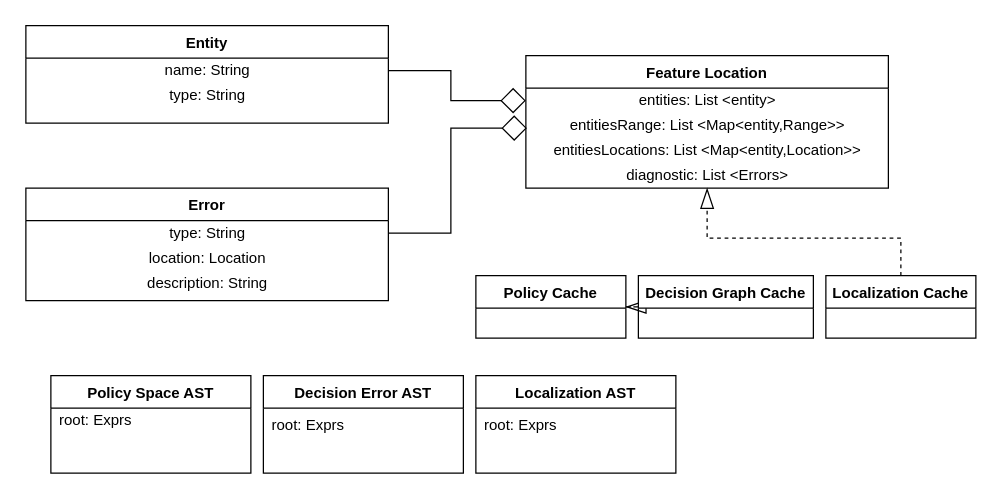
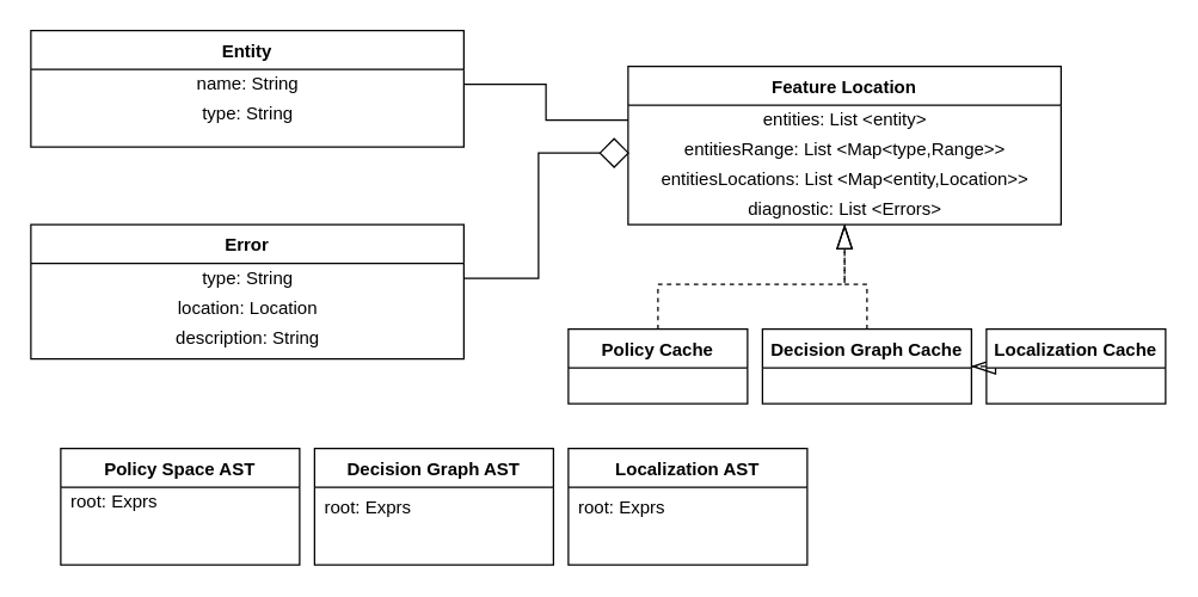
  <mxCell id="0" />
  <mxCell id="1" parent="0" />
- <mxCell id="2" value="Decision Error AST" style="swimlane;fontStyle=1;childLayout=stackLayout;horizontal=1;startSize=26;horizontalStack=0;resizeParent=1;resizeLast=0;collapsible=1;marginBottom=0;rounded=0;shadow=0;strokeWidth=1;" parent="1" vertex="1"><mxGeometry x="210" y="300" width="160" height="78" as="geometry"><mxRectangle x="20" y="80" width="160" height="26" as="alternateBounds" /></mxGeometry></mxCell>
+ <mxCell id="2" value="Decision Graph AST" style="swimlane;fontStyle=1;childLayout=stackLayout;horizontal=1;startSize=26;horizontalStack=0;resizeParent=1;resizeLast=0;collapsible=1;marginBottom=0;rounded=0;shadow=0;strokeWidth=1;" parent="1" vertex="1"><mxGeometry x="210" y="300" width="160" height="78" as="geometry"><mxRectangle x="20" y="80" width="160" height="26" as="alternateBounds" /></mxGeometry></mxCell>
  <mxCell id="3" value="root: Exprs" style="text;html=1;spacingLeft=5;" parent="2" vertex="1"><mxGeometry y="26" width="160" height="30" as="geometry" /></mxCell>
  <mxCell id="4" value="Policy Space AST" style="swimlane;fontStyle=1;childLayout=stackLayout;horizontal=1;startSize=26;horizontalStack=0;resizeParent=1;resizeLast=0;collapsible=1;marginBottom=0;rounded=0;shadow=0;strokeWidth=1;" parent="1" vertex="1"><mxGeometry x="40" y="300" width="160" height="78" as="geometry"><mxRectangle x="20" y="80" width="160" height="26" as="alternateBounds" /></mxGeometry></mxCell>
  <mxCell id="5" value="root: Exprs" style="text;html=1;align=left;verticalAlign=middle;resizable=0;points=[];autosize=1;fontSize=12;spacingLeft=5;" parent="4" vertex="1"><mxGeometry y="26" width="160" height="20" as="geometry" /></mxCell>
  <mxCell id="6" value="Feature Location" style="swimlane;fontStyle=1;childLayout=stackLayout;horizontal=1;startSize=26;horizontalStack=0;resizeParent=1;resizeLast=0;collapsible=1;marginBottom=0;rounded=0;shadow=0;strokeWidth=1;align=center;" parent="1" vertex="1"><mxGeometry x="420" y="44" width="290" height="106" as="geometry"><mxRectangle x="20" y="80" width="160" height="26" as="alternateBounds" /></mxGeometry></mxCell>
  <mxCell id="7" value="entities: List &amp;lt;entity&amp;gt;" style="text;html=1;align=center;verticalAlign=middle;resizable=0;points=[];autosize=1;fontSize=12;" parent="6" vertex="1"><mxGeometry y="26" width="290" height="20" as="geometry" /></mxCell>
- <mxCell id="8" value="entitiesRange: List &amp;lt;Map&amp;lt;entity,Range&amp;gt;&amp;gt;" style="text;html=1;align=center;verticalAlign=middle;resizable=0;points=[];autosize=1;fontSize=12;" parent="6" vertex="1"><mxGeometry y="46" width="290" height="20" as="geometry" /></mxCell>
+ <mxCell id="8" value="entitiesRange: List &amp;lt;Map&amp;lt;type,Range&amp;gt;&amp;gt;" style="text;html=1;align=center;verticalAlign=middle;resizable=0;points=[];autosize=1;fontSize=12;" parent="6" vertex="1"><mxGeometry y="46" width="290" height="20" as="geometry" /></mxCell>
  <mxCell id="9" value="entitiesLocations: List &amp;lt;Map&amp;lt;entity,Location&amp;gt;&amp;gt;" style="text;html=1;align=center;verticalAlign=middle;resizable=0;points=[];autosize=1;fontSize=12;" parent="6" vertex="1"><mxGeometry y="66" width="290" height="20" as="geometry" /></mxCell>
  <mxCell id="10" value="diagnostic: List &amp;lt;Errors&amp;gt;" style="text;html=1;align=center;verticalAlign=middle;resizable=0;points=[];autosize=1;fontSize=12;" parent="6" vertex="1"><mxGeometry y="86" width="290" height="20" as="geometry" /></mxCell>
  <mxCell id="11" value="Localization AST" style="swimlane;fontStyle=1;childLayout=stackLayout;horizontal=1;startSize=26;horizontalStack=0;resizeParent=1;resizeLast=0;collapsible=1;marginBottom=0;rounded=0;shadow=0;strokeWidth=1;" parent="1" vertex="1"><mxGeometry x="380" y="300" width="160" height="78" as="geometry"><mxRectangle x="20" y="80" width="160" height="26" as="alternateBounds" /></mxGeometry></mxCell>
  <mxCell id="12" value="root: Exprs" style="text;html=1;spacingLeft=5;" parent="11" vertex="1"><mxGeometry y="26" width="160" height="30" as="geometry" /></mxCell>
  <mxCell id="13" value="Error" style="swimlane;fontStyle=1;childLayout=stackLayout;horizontal=1;startSize=26;horizontalStack=0;resizeParent=1;resizeLast=0;collapsible=1;marginBottom=0;rounded=0;shadow=0;strokeWidth=1;align=center;" parent="1" vertex="1"><mxGeometry x="20" y="150" width="290" height="90" as="geometry"><mxRectangle x="20" y="80" width="160" height="26" as="alternateBounds" /></mxGeometry></mxCell>
  <mxCell id="14" value="type: String" style="text;html=1;align=center;verticalAlign=middle;resizable=0;points=[];autosize=1;fontSize=12;" parent="13" vertex="1"><mxGeometry y="26" width="290" height="20" as="geometry" /></mxCell>
  <mxCell id="15" value="location: Location" style="text;html=1;align=center;verticalAlign=middle;resizable=0;points=[];autosize=1;fontSize=12;" parent="13" vertex="1"><mxGeometry y="46" width="290" height="20" as="geometry" /></mxCell>
  <mxCell id="16" value="description: String" style="text;html=1;align=center;verticalAlign=middle;resizable=0;points=[];autosize=1;fontSize=12;" parent="13" vertex="1"><mxGeometry y="66" width="290" height="20" as="geometry" /></mxCell>
  <mxCell id="17" value="Entity" style="swimlane;fontStyle=1;childLayout=stackLayout;horizontal=1;startSize=26;horizontalStack=0;resizeParent=1;resizeLast=0;collapsible=1;marginBottom=0;rounded=0;shadow=0;strokeWidth=1;align=center;" parent="1" vertex="1"><mxGeometry x="20" y="20" width="290" height="78" as="geometry"><mxRectangle x="20" y="80" width="160" height="26" as="alternateBounds" /></mxGeometry></mxCell>
  <mxCell id="18" value="name: String" style="text;html=1;align=center;verticalAlign=middle;resizable=0;points=[];autosize=1;fontSize=12;" parent="17" vertex="1"><mxGeometry y="26" width="290" height="20" as="geometry" /></mxCell>
  <mxCell id="19" value="type: String" style="text;html=1;align=center;verticalAlign=middle;resizable=0;points=[];autosize=1;fontSize=12;" parent="17" vertex="1"><mxGeometry y="46" width="290" height="20" as="geometry" /></mxCell>
- <mxCell id="20" style="edgeStyle=orthogonalEdgeStyle;rounded=0;orthogonalLoop=1;jettySize=auto;html=1;entryX=0;entryY=0.5;entryDx=0;entryDy=0;entryPerimeter=0;endArrow=diamond;endFill=0;sourcePerimeterSpacing=0;targetPerimeterSpacing=0;strokeWidth=1;endSize=18;" parent="1" source="18" target="7" edge="1"><mxGeometry relative="1" as="geometry" /></mxCell>
+ <mxCell id="20" style="edgeStyle=orthogonalEdgeStyle;rounded=0;orthogonalLoop=1;jettySize=auto;html=1;entryX=0;entryY=0.5;entryDx=0;entryDy=0;entryPerimeter=0;endArrow=none;endFill=0;sourcePerimeterSpacing=0;targetPerimeterSpacing=0;strokeWidth=1;endSize=18;" parent="1" source="18" target="7" edge="1"><mxGeometry relative="1" as="geometry" /></mxCell>
  <mxCell id="21" style="edgeStyle=orthogonalEdgeStyle;rounded=0;orthogonalLoop=1;jettySize=auto;html=1;entryX=0.003;entryY=0.6;entryDx=0;entryDy=0;entryPerimeter=0;endArrow=diamond;endFill=0;sourcePerimeterSpacing=0;targetPerimeterSpacing=0;strokeWidth=1;jumpSize=6;endSize=18;" parent="1" source="14" target="8" edge="1"><mxGeometry relative="1" as="geometry" /></mxCell>
- <mxCell id="22" style="edgeStyle=orthogonalEdgeStyle;rounded=0;jumpSize=6;orthogonalLoop=1;jettySize=auto;html=1;sourcePerimeterSpacing=0;endArrow=blockThin;endFill=0;endSize=14;targetPerimeterSpacing=0;strokeWidth=1;dashed=1;" parent="1" source="23" target="6" edge="1"><mxGeometry relative="1" as="geometry" /></mxCell>
+ <mxCell id="22" style="edgeStyle=orthogonalEdgeStyle;rounded=0;jumpSize=6;orthogonalLoop=1;jettySize=auto;html=1;sourcePerimeterSpacing=0;endArrow=blockThin;endFill=0;endSize=14;targetPerimeterSpacing=0;strokeWidth=1;dashed=1;" parent="1" source="23" target="25" edge="1"><mxGeometry relative="1" as="geometry" /></mxCell>
  <mxCell id="23" value="Localization Cache" style="swimlane;fontStyle=1;childLayout=stackLayout;horizontal=1;startSize=26;horizontalStack=0;resizeParent=1;resizeLast=0;collapsible=1;marginBottom=0;rounded=0;shadow=0;strokeWidth=1;align=center;" parent="1" vertex="1"><mxGeometry x="660" y="220" width="120" height="50" as="geometry"><mxRectangle x="20" y="80" width="160" height="26" as="alternateBounds" /></mxGeometry></mxCell>
- <mxCell id="24" style="edgeStyle=orthogonalEdgeStyle;rounded=0;jumpSize=6;orthogonalLoop=1;jettySize=auto;html=1;sourcePerimeterSpacing=0;endArrow=blockThin;endFill=0;endSize=14;targetPerimeterSpacing=0;strokeWidth=1;dashed=1;" parent="1" source="25" target="27" edge="1"><mxGeometry relative="1" as="geometry" /></mxCell>
+ <mxCell id="24" style="edgeStyle=orthogonalEdgeStyle;rounded=0;jumpSize=6;orthogonalLoop=1;jettySize=auto;html=1;sourcePerimeterSpacing=0;endArrow=blockThin;endFill=0;endSize=14;targetPerimeterSpacing=0;strokeWidth=1;dashed=1;" parent="1" source="25" target="6" edge="1"><mxGeometry relative="1" as="geometry" /></mxCell>
  <mxCell id="25" value="Decision Graph Cache" style="swimlane;fontStyle=1;childLayout=stackLayout;horizontal=1;startSize=26;horizontalStack=0;resizeParent=1;resizeLast=0;collapsible=1;marginBottom=0;rounded=0;shadow=0;strokeWidth=1;align=center;" parent="1" vertex="1"><mxGeometry x="510" y="220" width="140" height="50" as="geometry"><mxRectangle x="20" y="80" width="160" height="26" as="alternateBounds" /></mxGeometry></mxCell>
+ <mxCell id="26" style="edgeStyle=orthogonalEdgeStyle;rounded=0;jumpSize=6;orthogonalLoop=1;jettySize=auto;html=1;sourcePerimeterSpacing=0;endArrow=blockThin;endFill=0;endSize=14;targetPerimeterSpacing=0;strokeWidth=1;dashed=1;" parent="1" source="27" target="6" edge="1"><mxGeometry relative="1" as="geometry" /></mxCell>
  <mxCell id="27" value="Policy Cache" style="swimlane;fontStyle=1;childLayout=stackLayout;horizontal=1;startSize=26;horizontalStack=0;resizeParent=1;resizeLast=0;collapsible=1;marginBottom=0;rounded=0;shadow=0;strokeWidth=1;align=center;" parent="1" vertex="1"><mxGeometry x="380" y="220" width="120" height="50" as="geometry"><mxRectangle x="20" y="80" width="160" height="26" as="alternateBounds" /></mxGeometry></mxCell>
